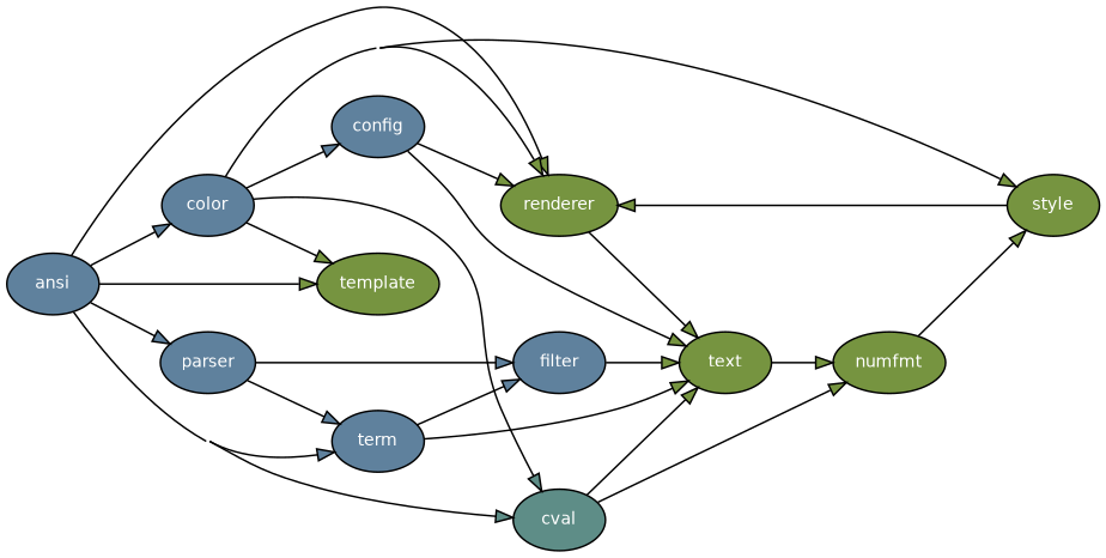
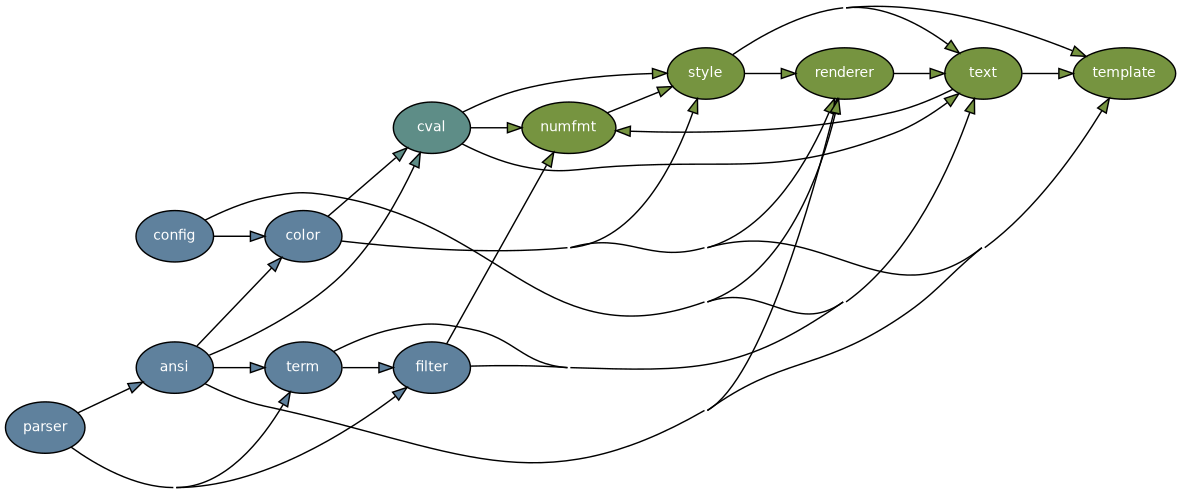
  digraph {
    clusterrank=global
    concentrate=true
    rankdir=LR
    node [fillcolor="#5f819d" fontcolor="#ffffff" fontname=Helvetica fontsize=10 group=low style=filled]
    edge [fillcolor="#769440"]
    n1 [label=ansi]
    n2 [label=color]
    n3 [label=config]
    n4 [label=filter]
    n5 [label=parser]
    n6 [label=term]
    n7 [fillcolor="#5e8d87" group=high label=cval]
    n8 [fillcolor="#769440" group=high label=numfmt]
    n9 [fillcolor="#769440" group=high label=renderer]
    n10 [fillcolor="#769440" group=high label=style]
    n11 [fillcolor="#769440" group=high label=template]
    n12 [fillcolor="#769440" group=high label=text]
    subgraph cluster_1 {
      n1
      n2
      n3
      n4
      n5
      n6
      n7
    }
    subgraph cluster_2 {
      n8
      n9
      n10
      n11
      n12
    }
    n1 -> n2 [fillcolor="#5f819d"]
-   n1 -> n5 [fillcolor="#5f819d"]
+   n5 -> n1 [fillcolor="#5f819d"]
    n1 -> n6 [fillcolor="#5f819d"]
    n1 -> n7 [fillcolor="#5e8d87"]
    n1 -> n9
    n1 -> n11
    n2 -> n7 [fillcolor="#5e8d87"]
    n2 -> n9
    n2 -> n10
    n2 -> n11
-   n2 -> n3 [fillcolor="#5f819d"]
+   n3 -> n2 [fillcolor="#5f819d"]
    n3 -> n9
    n3 -> n12
+   n4 -> n8
    n4 -> n12
    n5 -> n4 [fillcolor="#5f819d"]
    n5 -> n6 [fillcolor="#5f819d"]
    n6 -> n4 [fillcolor="#5f819d"]
    n6 -> n12
    n7 -> n8
+   n7 -> n10
    n7 -> n12
    n8 -> n10
    n9 -> n12
    n10 -> n9
+   n10 -> n11
+   n10 -> n12
    n12 -> n8
+   n12 -> n11
  }
